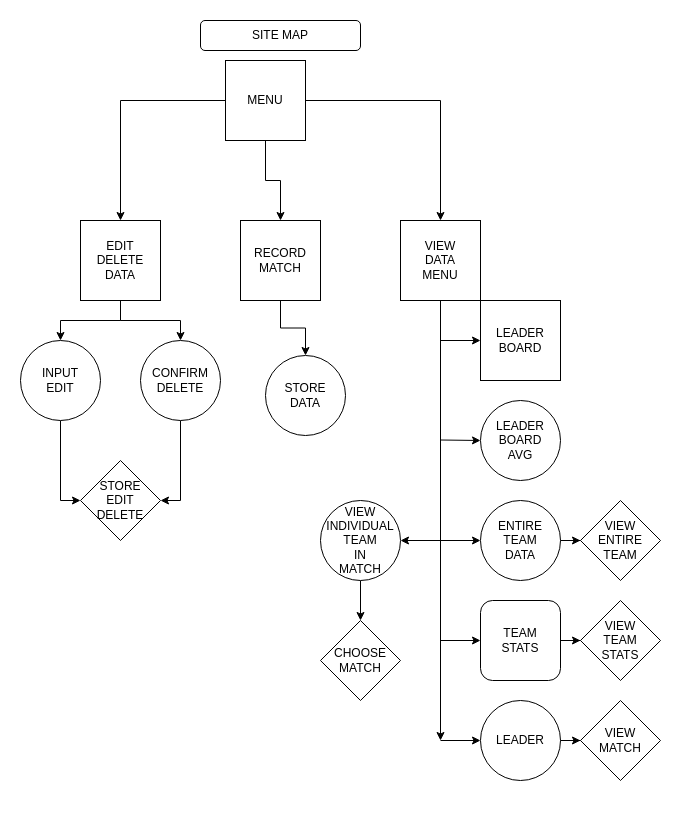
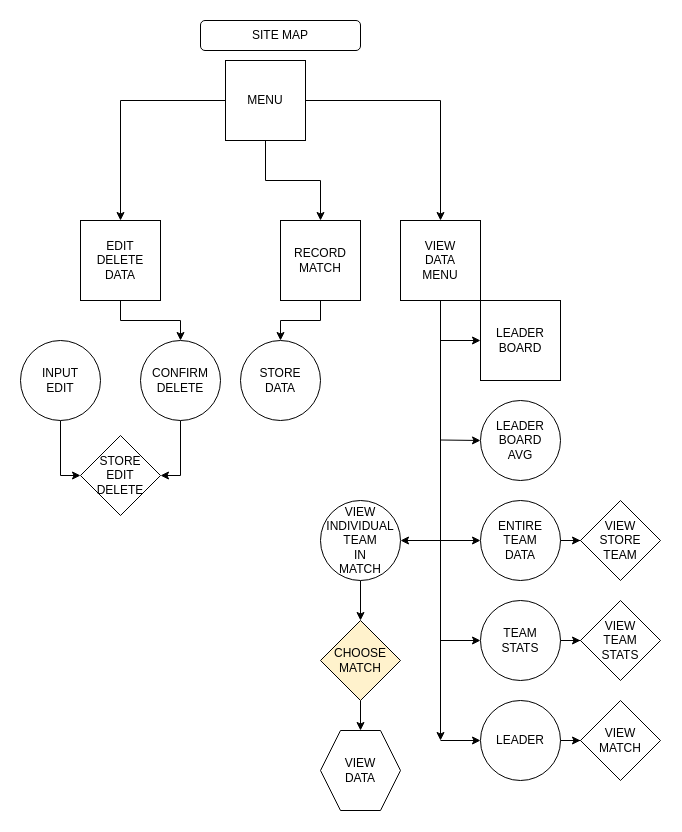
  <mxCell id="0" />
  <mxCell id="1" parent="0" />
  <mxCell id="2" style="edgeStyle=orthogonalEdgeStyle;rounded=0;orthogonalLoop=1;jettySize=auto;html=1;entryX=0.5;entryY=0;entryDx=0;entryDy=0;" edge="1" parent="1" source="5" target="7"><mxGeometry relative="1" as="geometry" /></mxCell>
  <mxCell id="3" style="edgeStyle=orthogonalEdgeStyle;rounded=0;orthogonalLoop=1;jettySize=auto;html=1;entryX=0.5;entryY=0;entryDx=0;entryDy=0;" edge="1" parent="1" source="5" target="10"><mxGeometry relative="1" as="geometry" /></mxCell>
  <mxCell id="4" style="edgeStyle=orthogonalEdgeStyle;rounded=0;orthogonalLoop=1;jettySize=auto;html=1;" edge="1" parent="1" source="5" target="11"><mxGeometry relative="1" as="geometry" /></mxCell>
  <mxCell id="5" value="MENU" style="whiteSpace=wrap;html=1;aspect=fixed;" vertex="1" parent="1"><mxGeometry x="225" y="60" width="80" height="80" as="geometry" /></mxCell>
  <mxCell id="6" style="edgeStyle=orthogonalEdgeStyle;rounded=0;orthogonalLoop=1;jettySize=auto;html=1;entryX=0.5;entryY=0;entryDx=0;entryDy=0;" edge="1" parent="1" source="7" target="12"><mxGeometry relative="1" as="geometry" /></mxCell>
- <mxCell id="7" value="RECORD&lt;br&gt;MATCH" style="whiteSpace=wrap;html=1;aspect=fixed;" vertex="1" parent="1"><mxGeometry x="240" y="220" width="80" height="80" as="geometry" /></mxCell>
- <mxCell id="8" style="edgeStyle=orthogonalEdgeStyle;rounded=0;orthogonalLoop=1;jettySize=auto;html=1;entryX=0.5;entryY=0;entryDx=0;entryDy=0;" edge="1" parent="1" source="10" target="16"><mxGeometry relative="1" as="geometry" /></mxCell>
+ <mxCell id="7" value="RECORD&lt;br&gt;MATCH" style="whiteSpace=wrap;html=1;aspect=fixed;" vertex="1" parent="1"><mxGeometry x="280" y="220" width="80" height="80" as="geometry" /></mxCell>
  <mxCell id="9" style="edgeStyle=orthogonalEdgeStyle;rounded=0;orthogonalLoop=1;jettySize=auto;html=1;" edge="1" parent="1" source="10" target="14"><mxGeometry relative="1" as="geometry" /></mxCell>
  <mxCell id="10" value="EDIT&lt;br&gt;DELETE&lt;br&gt;DATA" style="whiteSpace=wrap;html=1;aspect=fixed;" vertex="1" parent="1"><mxGeometry x="80" y="220" width="80" height="80" as="geometry" /></mxCell>
  <mxCell id="11" value="VIEW&lt;br&gt;DATA&lt;br&gt;MENU" style="whiteSpace=wrap;html=1;aspect=fixed;" vertex="1" parent="1"><mxGeometry x="400" y="220" width="80" height="80" as="geometry" /></mxCell>
- <mxCell id="12" value="STORE&lt;br&gt;DATA" style="ellipse;whiteSpace=wrap;html=1;aspect=fixed;" vertex="1" parent="1"><mxGeometry x="265" y="355" width="80" height="80" as="geometry" /></mxCell>
+ <mxCell id="12" value="STORE&lt;br&gt;DATA" style="ellipse;whiteSpace=wrap;html=1;aspect=fixed;" vertex="1" parent="1"><mxGeometry x="240" y="340" width="80" height="80" as="geometry" /></mxCell>
  <mxCell id="13" style="edgeStyle=orthogonalEdgeStyle;rounded=0;orthogonalLoop=1;jettySize=auto;html=1;entryX=1;entryY=0.5;entryDx=0;entryDy=0;" edge="1" parent="1" source="14" target="17"><mxGeometry relative="1" as="geometry" /></mxCell>
  <mxCell id="14" value="CONFIRM&lt;br&gt;DELETE" style="ellipse;whiteSpace=wrap;html=1;aspect=fixed;" vertex="1" parent="1"><mxGeometry x="140" y="340" width="80" height="80" as="geometry" /></mxCell>
  <mxCell id="15" style="edgeStyle=orthogonalEdgeStyle;rounded=0;orthogonalLoop=1;jettySize=auto;html=1;entryX=0;entryY=0.5;entryDx=0;entryDy=0;" edge="1" parent="1" source="16" target="17"><mxGeometry relative="1" as="geometry" /></mxCell>
  <mxCell id="16" value="INPUT&lt;br&gt;EDIT" style="ellipse;whiteSpace=wrap;html=1;aspect=fixed;" vertex="1" parent="1"><mxGeometry x="20" y="340" width="80" height="80" as="geometry" /></mxCell>
- <mxCell id="17" value="STORE&lt;br&gt;EDIT&lt;br&gt;DELETE" style="rhombus;whiteSpace=wrap;html=1;" vertex="1" parent="1"><mxGeometry x="80" y="460" width="80" height="80" as="geometry" /></mxCell>
+ <mxCell id="17" value="STORE&lt;br&gt;EDIT&lt;br&gt;DELETE" style="rhombus;whiteSpace=wrap;html=1;" vertex="1" parent="1"><mxGeometry x="80" y="435" width="80" height="80" as="geometry" /></mxCell>
  <mxCell id="18" value="SITE MAP" style="rounded=1;whiteSpace=wrap;html=1;" vertex="1" parent="1"><mxGeometry x="200" width="160" height="30" as="geometry" y="20" /></mxCell>
  <mxCell id="19" value="LEADER&lt;br&gt;BOARD" style="whiteSpace=wrap;html=1;aspect=fixed;rounded=0;" vertex="1" parent="1"><mxGeometry x="480" y="300" width="80" height="80" as="geometry" /></mxCell>
  <mxCell id="20" value="" style="endArrow=classic;html=1;rounded=0;exitX=0.5;exitY=1;exitDx=0;exitDy=0;" edge="1" parent="1" source="11"><mxGeometry width="50" height="50" relative="1" as="geometry"><mxPoint x="440" y="420" as="sourcePoint" /><mxPoint x="440" y="740" as="targetPoint" /></mxGeometry></mxCell>
  <mxCell id="21" value="" style="endArrow=classic;html=1;rounded=0;entryX=0;entryY=0.5;entryDx=0;entryDy=0;" edge="1" parent="1" target="19"><mxGeometry width="50" height="50" relative="1" as="geometry"><mxPoint x="440" y="340" as="sourcePoint" /><mxPoint x="560" y="440" as="targetPoint" /></mxGeometry></mxCell>
  <mxCell id="22" value="LEADER&lt;br&gt;BOARD&lt;br&gt;AVG" style="ellipse;whiteSpace=wrap;html=1;aspect=fixed;" vertex="1" parent="1"><mxGeometry x="480" y="400" width="80" height="80" as="geometry" /></mxCell>
  <mxCell id="23" value="" style="endArrow=classic;html=1;rounded=0;" edge="1" parent="1"><mxGeometry width="50" height="50" relative="1" as="geometry"><mxPoint x="440" y="439.5" as="sourcePoint" /><mxPoint x="480" y="440" as="targetPoint" /></mxGeometry></mxCell>
  <mxCell id="24" style="edgeStyle=orthogonalEdgeStyle;rounded=0;orthogonalLoop=1;jettySize=auto;html=1;" edge="1" parent="1" source="25" target="27"><mxGeometry relative="1" as="geometry" /></mxCell>
  <mxCell id="25" value="ENTIRE&lt;br&gt;TEAM&lt;br&gt;DATA" style="ellipse;whiteSpace=wrap;html=1;aspect=fixed;" vertex="1" parent="1"><mxGeometry x="480" y="500" width="80" height="80" as="geometry" /></mxCell>
  <mxCell id="26" value="" style="endArrow=classic;html=1;rounded=0;" edge="1" parent="1"><mxGeometry width="50" height="50" relative="1" as="geometry"><mxPoint x="440" y="540" as="sourcePoint" /><mxPoint x="480" y="540" as="targetPoint" /></mxGeometry></mxCell>
- <mxCell id="27" value="VIEW&lt;br&gt;ENTIRE&lt;br&gt;TEAM" style="rhombus;whiteSpace=wrap;html=1;" vertex="1" parent="1"><mxGeometry x="580" y="500" width="80" height="80" as="geometry" /></mxCell>
+ <mxCell id="27" value="VIEW&lt;br&gt;STORE&lt;br&gt;TEAM" style="rhombus;whiteSpace=wrap;html=1;" vertex="1" parent="1"><mxGeometry x="580" y="500" width="80" height="80" as="geometry" /></mxCell>
  <mxCell id="28" style="edgeStyle=orthogonalEdgeStyle;rounded=0;orthogonalLoop=1;jettySize=auto;html=1;" edge="1" parent="1" source="29" target="31"><mxGeometry relative="1" as="geometry" /></mxCell>
- <mxCell id="29" value="TEAM&lt;br&gt;STATS" style="whiteSpace=wrap;html=1;aspect=fixed;rounded=1;" vertex="1" parent="1"><mxGeometry x="480" y="600" width="80" height="80" as="geometry" /></mxCell>
+ <mxCell id="29" value="TEAM&lt;br&gt;STATS" style="ellipse;whiteSpace=wrap;html=1;aspect=fixed;" vertex="1" parent="1"><mxGeometry x="480" y="600" width="80" height="80" as="geometry" /></mxCell>
  <mxCell id="30" value="" style="endArrow=classic;html=1;rounded=0;" edge="1" parent="1" target="29"><mxGeometry width="50" height="50" relative="1" as="geometry"><mxPoint x="440" y="640" as="sourcePoint" /><mxPoint x="490" y="550" as="targetPoint" /></mxGeometry></mxCell>
  <mxCell id="31" value="VIEW&lt;br&gt;TEAM&lt;br&gt;STATS" style="rhombus;whiteSpace=wrap;html=1;" vertex="1" parent="1"><mxGeometry x="580" y="600" width="80" height="80" as="geometry" /></mxCell>
  <mxCell id="32" style="edgeStyle=orthogonalEdgeStyle;rounded=0;orthogonalLoop=1;jettySize=auto;html=1;" edge="1" parent="1" source="33" target="34"><mxGeometry relative="1" as="geometry" /></mxCell>
  <mxCell id="33" value="LEADER" style="ellipse;whiteSpace=wrap;html=1;aspect=fixed;" vertex="1" parent="1"><mxGeometry x="480" y="700" width="80" height="80" as="geometry" /></mxCell>
  <mxCell id="34" value="VIEW&lt;br&gt;MATCH" style="rhombus;whiteSpace=wrap;html=1;" vertex="1" parent="1"><mxGeometry x="580" y="700" width="80" height="80" as="geometry" /></mxCell>
  <mxCell id="35" value="" style="endArrow=classic;html=1;rounded=0;entryX=0;entryY=0.5;entryDx=0;entryDy=0;" edge="1" parent="1" target="33"><mxGeometry width="50" height="50" relative="1" as="geometry"><mxPoint x="440" y="740" as="sourcePoint" /><mxPoint x="490" y="650" as="targetPoint" /></mxGeometry></mxCell>
  <mxCell id="36" style="edgeStyle=orthogonalEdgeStyle;rounded=0;orthogonalLoop=1;jettySize=auto;html=1;entryX=0.5;entryY=0;entryDx=0;entryDy=0;" edge="1" parent="1" source="37" target="40"><mxGeometry relative="1" as="geometry" /></mxCell>
  <mxCell id="37" value="VIEW&lt;br&gt;INDIVIDUAL&lt;br&gt;TEAM&lt;br&gt;IN&lt;br&gt;MATCH" style="ellipse;whiteSpace=wrap;html=1;aspect=fixed;" vertex="1" parent="1"><mxGeometry x="320" y="500" width="80" height="80" as="geometry" /></mxCell>
  <mxCell id="38" value="" style="endArrow=classic;html=1;rounded=0;entryX=1;entryY=0.5;entryDx=0;entryDy=0;" edge="1" parent="1" target="37"><mxGeometry width="50" height="50" relative="1" as="geometry"><mxPoint x="440" y="540" as="sourcePoint" /><mxPoint x="490" y="550" as="targetPoint" /></mxGeometry></mxCell>
- <mxCell id="40" value="CHOOSE&lt;br&gt;MATCH" style="rhombus;whiteSpace=wrap;html=1;" vertex="1" parent="1"><mxGeometry x="320" y="620" width="80" height="80" as="geometry" /></mxCell>
+ <mxCell id="39" style="edgeStyle=orthogonalEdgeStyle;rounded=0;orthogonalLoop=1;jettySize=auto;html=1;entryX=0.5;entryY=0;entryDx=0;entryDy=0;" edge="1" parent="1" source="40" target="41"><mxGeometry relative="1" as="geometry" /></mxCell>
+ <mxCell id="40" value="CHOOSE&lt;br&gt;MATCH" style="rhombus;whiteSpace=wrap;html=1;fillColor=#fff2cc;" vertex="1" parent="1"><mxGeometry x="320" y="620" width="80" height="80" as="geometry" /></mxCell>
+ <mxCell id="41" value="VIEW&lt;br&gt;DATA" style="shape=hexagon;perimeter=hexagonPerimeter2;whiteSpace=wrap;html=1;fixedSize=1;size=20;" vertex="1" parent="1"><mxGeometry x="320" y="730" width="80" height="80" as="geometry" /></mxCell>
